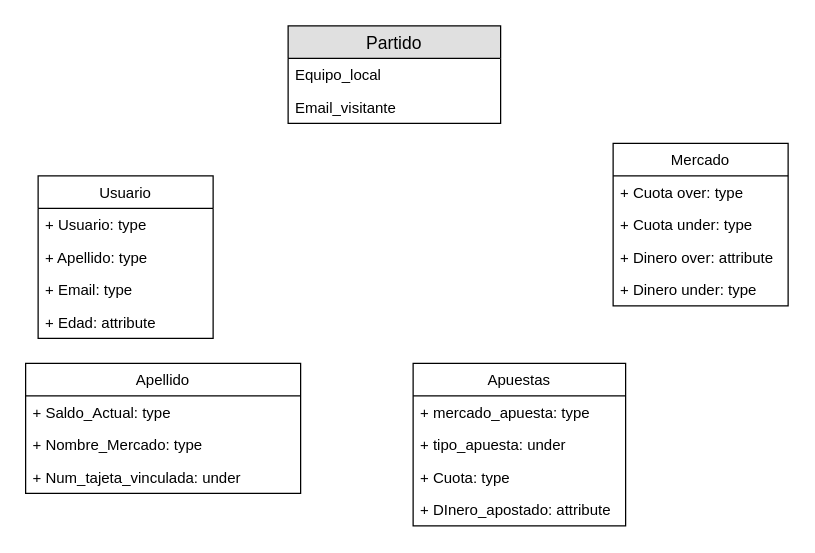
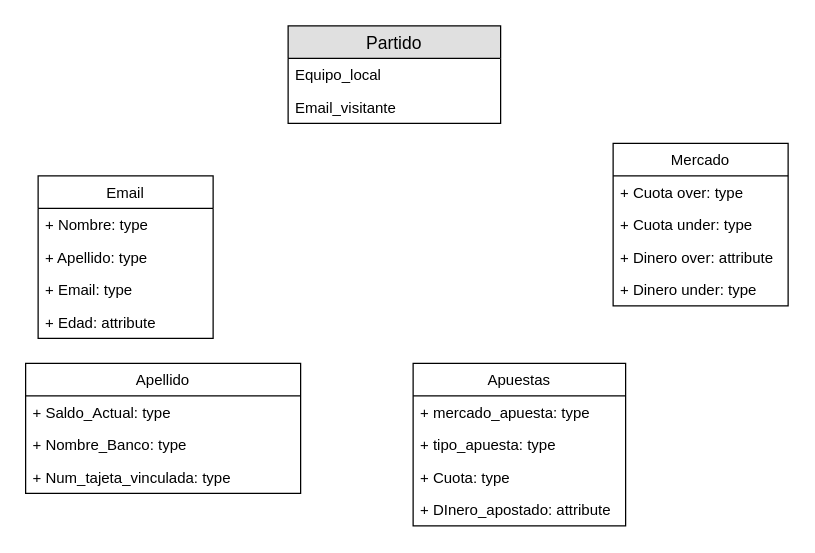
  <mxCell id="0" />
  <mxCell id="1" parent="0" />
  <mxCell id="2" value="Partido" style="swimlane;fontStyle=0;childLayout=stackLayout;horizontal=1;startSize=26;fillColor=#e0e0e0;horizontalStack=0;resizeParent=1;resizeParentMax=0;resizeLast=0;collapsible=1;marginBottom=0;swimlaneFillColor=#ffffff;align=center;fontSize=14;" vertex="1" parent="1"><mxGeometry x="230" y="20" width="170" height="78" as="geometry" /></mxCell>
  <mxCell id="3" value="Equipo_local" style="text;strokeColor=none;fillColor=none;spacingLeft=4;spacingRight=4;overflow=hidden;rotatable=0;points=[[0,0.5],[1,0.5]];portConstraint=eastwest;fontSize=12;" vertex="1" parent="2"><mxGeometry y="26" width="170" height="26" as="geometry" /></mxCell>
  <mxCell id="4" value="Email_visitante" style="text;strokeColor=none;fillColor=none;spacingLeft=4;spacingRight=4;overflow=hidden;rotatable=0;points=[[0,0.5],[1,0.5]];portConstraint=eastwest;fontSize=12;" vertex="1" parent="2"><mxGeometry y="52" width="170" height="26" as="geometry" /></mxCell>
- <mxCell id="5" value="Usuario" style="swimlane;fontStyle=0;childLayout=stackLayout;horizontal=1;startSize=26;fillColor=none;horizontalStack=0;resizeParent=1;resizeParentMax=0;resizeLast=0;collapsible=1;marginBottom=0;" vertex="1" parent="1"><mxGeometry x="30" y="140" width="140" height="130" as="geometry" /></mxCell>
- <mxCell id="6" value="+ Usuario: type" style="text;strokeColor=none;fillColor=none;align=left;verticalAlign=top;spacingLeft=4;spacingRight=4;overflow=hidden;rotatable=0;points=[[0,0.5],[1,0.5]];portConstraint=eastwest;" vertex="1" parent="5"><mxGeometry y="26" width="140" height="26" as="geometry" /></mxCell>
+ <mxCell id="5" value="Email" style="swimlane;fontStyle=0;childLayout=stackLayout;horizontal=1;startSize=26;fillColor=none;horizontalStack=0;resizeParent=1;resizeParentMax=0;resizeLast=0;collapsible=1;marginBottom=0;" vertex="1" parent="1"><mxGeometry x="30" y="140" width="140" height="130" as="geometry" /></mxCell>
+ <mxCell id="6" value="+ Nombre: type" style="text;strokeColor=none;fillColor=none;align=left;verticalAlign=top;spacingLeft=4;spacingRight=4;overflow=hidden;rotatable=0;points=[[0,0.5],[1,0.5]];portConstraint=eastwest;" vertex="1" parent="5"><mxGeometry y="26" width="140" height="26" as="geometry" /></mxCell>
  <mxCell id="7" value="+ Apellido: type" style="text;strokeColor=none;fillColor=none;align=left;verticalAlign=top;spacingLeft=4;spacingRight=4;overflow=hidden;rotatable=0;points=[[0,0.5],[1,0.5]];portConstraint=eastwest;" vertex="1" parent="5"><mxGeometry y="52" width="140" height="26" as="geometry" /></mxCell>
  <mxCell id="8" value="+ Email: type" style="text;strokeColor=none;fillColor=none;align=left;verticalAlign=top;spacingLeft=4;spacingRight=4;overflow=hidden;rotatable=0;points=[[0,0.5],[1,0.5]];portConstraint=eastwest;" vertex="1" parent="5"><mxGeometry y="78" width="140" height="26" as="geometry" /></mxCell>
  <mxCell id="9" value="+ Edad: attribute" style="text;strokeColor=none;fillColor=none;align=left;verticalAlign=top;spacingLeft=4;spacingRight=4;overflow=hidden;rotatable=0;points=[[0,0.5],[1,0.5]];portConstraint=eastwest;" vertex="1" parent="5"><mxGeometry y="104" width="140" height="26" as="geometry" /></mxCell>
  <mxCell id="10" value="Mercado" style="swimlane;fontStyle=0;childLayout=stackLayout;horizontal=1;startSize=26;fillColor=none;horizontalStack=0;resizeParent=1;resizeParentMax=0;resizeLast=0;collapsible=1;marginBottom=0;" vertex="1" parent="1"><mxGeometry x="490" y="114" width="140" height="130" as="geometry" /></mxCell>
  <mxCell id="11" value="+ Cuota over: type" style="text;strokeColor=none;fillColor=none;align=left;verticalAlign=top;spacingLeft=4;spacingRight=4;overflow=hidden;rotatable=0;points=[[0,0.5],[1,0.5]];portConstraint=eastwest;" vertex="1" parent="10"><mxGeometry y="26" width="140" height="26" as="geometry" /></mxCell>
  <mxCell id="12" value="+ Cuota under: type" style="text;strokeColor=none;fillColor=none;align=left;verticalAlign=top;spacingLeft=4;spacingRight=4;overflow=hidden;rotatable=0;points=[[0,0.5],[1,0.5]];portConstraint=eastwest;" vertex="1" parent="10"><mxGeometry y="52" width="140" height="26" as="geometry" /></mxCell>
  <mxCell id="13" value="+ Dinero over: attribute" style="text;strokeColor=none;fillColor=none;align=left;verticalAlign=top;spacingLeft=4;spacingRight=4;overflow=hidden;rotatable=0;points=[[0,0.5],[1,0.5]];portConstraint=eastwest;" vertex="1" parent="10"><mxGeometry y="78" width="140" height="26" as="geometry" /></mxCell>
  <mxCell id="14" value="+ Dinero under: type" style="text;strokeColor=none;fillColor=none;align=left;verticalAlign=top;spacingLeft=4;spacingRight=4;overflow=hidden;rotatable=0;points=[[0,0.5],[1,0.5]];portConstraint=eastwest;" vertex="1" parent="10"><mxGeometry y="104" width="140" height="26" as="geometry" /></mxCell>
  <mxCell id="15" value="Apellido" style="swimlane;fontStyle=0;childLayout=stackLayout;horizontal=1;startSize=26;fillColor=none;horizontalStack=0;resizeParent=1;resizeParentMax=0;resizeLast=0;collapsible=1;marginBottom=0;" vertex="1" parent="1"><mxGeometry x="20" y="290" width="220" height="104" as="geometry" /></mxCell>
  <mxCell id="16" value="+ Saldo_Actual: type" style="text;strokeColor=none;fillColor=none;align=left;verticalAlign=top;spacingLeft=4;spacingRight=4;overflow=hidden;rotatable=0;points=[[0,0.5],[1,0.5]];portConstraint=eastwest;" vertex="1" parent="15"><mxGeometry y="26" width="220" height="26" as="geometry" /></mxCell>
- <mxCell id="17" value="+ Nombre_Mercado: type" style="text;strokeColor=none;fillColor=none;align=left;verticalAlign=top;spacingLeft=4;spacingRight=4;overflow=hidden;rotatable=0;points=[[0,0.5],[1,0.5]];portConstraint=eastwest;" vertex="1" parent="15"><mxGeometry y="52" width="220" height="26" as="geometry" /></mxCell>
- <mxCell id="18" value="+ Num_tajeta_vinculada: under" style="text;strokeColor=none;fillColor=none;align=left;verticalAlign=top;spacingLeft=4;spacingRight=4;overflow=hidden;rotatable=0;points=[[0,0.5],[1,0.5]];portConstraint=eastwest;" vertex="1" parent="15"><mxGeometry y="78" width="220" height="26" as="geometry" /></mxCell>
+ <mxCell id="17" value="+ Nombre_Banco: type" style="text;strokeColor=none;fillColor=none;align=left;verticalAlign=top;spacingLeft=4;spacingRight=4;overflow=hidden;rotatable=0;points=[[0,0.5],[1,0.5]];portConstraint=eastwest;" vertex="1" parent="15"><mxGeometry y="52" width="220" height="26" as="geometry" /></mxCell>
+ <mxCell id="18" value="+ Num_tajeta_vinculada: type" style="text;strokeColor=none;fillColor=none;align=left;verticalAlign=top;spacingLeft=4;spacingRight=4;overflow=hidden;rotatable=0;points=[[0,0.5],[1,0.5]];portConstraint=eastwest;" vertex="1" parent="15"><mxGeometry y="78" width="220" height="26" as="geometry" /></mxCell>
  <mxCell id="19" value="Apuestas" style="swimlane;fontStyle=0;childLayout=stackLayout;horizontal=1;startSize=26;fillColor=none;horizontalStack=0;resizeParent=1;resizeParentMax=0;resizeLast=0;collapsible=1;marginBottom=0;" vertex="1" parent="1"><mxGeometry x="330" y="290" width="170" height="130" as="geometry" /></mxCell>
  <mxCell id="20" value="+ mercado_apuesta: type" style="text;strokeColor=none;fillColor=none;align=left;verticalAlign=top;spacingLeft=4;spacingRight=4;overflow=hidden;rotatable=0;points=[[0,0.5],[1,0.5]];portConstraint=eastwest;" vertex="1" parent="19"><mxGeometry y="26" width="170" height="26" as="geometry" /></mxCell>
- <mxCell id="21" value="+ tipo_apuesta: under" style="text;strokeColor=none;fillColor=none;align=left;verticalAlign=top;spacingLeft=4;spacingRight=4;overflow=hidden;rotatable=0;points=[[0,0.5],[1,0.5]];portConstraint=eastwest;" vertex="1" parent="19"><mxGeometry y="52" width="170" height="26" as="geometry" /></mxCell>
+ <mxCell id="21" value="+ tipo_apuesta: type" style="text;strokeColor=none;fillColor=none;align=left;verticalAlign=top;spacingLeft=4;spacingRight=4;overflow=hidden;rotatable=0;points=[[0,0.5],[1,0.5]];portConstraint=eastwest;" vertex="1" parent="19"><mxGeometry y="52" width="170" height="26" as="geometry" /></mxCell>
  <mxCell id="22" value="+ Cuota: type" style="text;strokeColor=none;fillColor=none;align=left;verticalAlign=top;spacingLeft=4;spacingRight=4;overflow=hidden;rotatable=0;points=[[0,0.5],[1,0.5]];portConstraint=eastwest;" vertex="1" parent="19"><mxGeometry y="78" width="170" height="26" as="geometry" /></mxCell>
  <mxCell id="23" value="+ DInero_apostado: attribute" style="text;strokeColor=none;fillColor=none;align=left;verticalAlign=top;spacingLeft=4;spacingRight=4;overflow=hidden;rotatable=0;points=[[0,0.5],[1,0.5]];portConstraint=eastwest;" vertex="1" parent="19"><mxGeometry y="104" width="170" height="26" as="geometry" /></mxCell>
